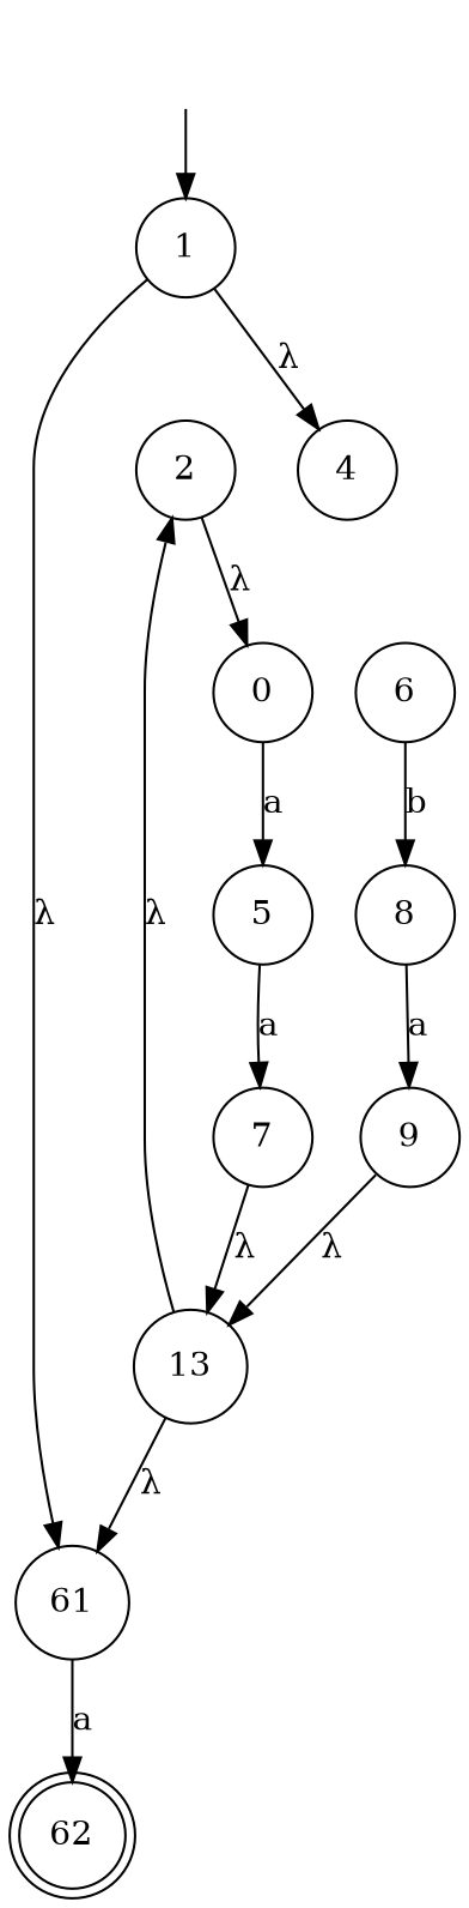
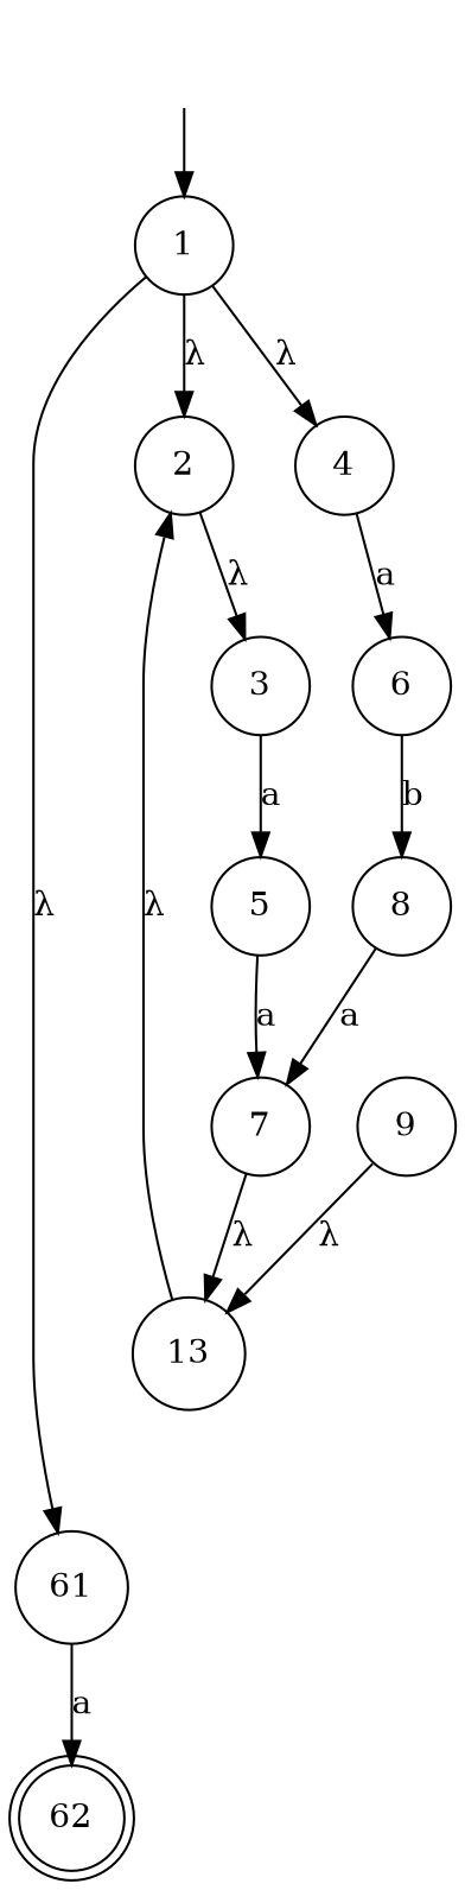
  digraph {
    rankdir=TB
    node [margin=0.1 shape=circle]
    n1 [label=62 margin=0 shape=doublecircle]
    " " [color=white width=0]
    1
    2
    n5 [label=61]
    4
-   3 [label=0]
+   3
    5
    6
    7
    8
    n12 [label=13]
    9
    " " -> 1
+   1 -> 2 [label=<&#955;>]
    1 -> n5 [label=<&#955;>]
    1 -> 4 [label=<&#955;>]
    2 -> 3 [label=<&#955;>]
    n5 -> n1 [label=a]
+   4 -> 6 [label=a]
    3 -> 5 [label=a]
    5 -> 7 [label=a]
    6 -> 8 [label=b]
    7 -> n12 [label=<&#955;>]
-   8 -> 9 [label=a]
+   8 -> 7 [label=a]
    n12 -> 2 [label=<&#955;>]
-   n12 -> n5 [label=<&#955;>]
    9 -> n12 [label=<&#955;>]
  }
